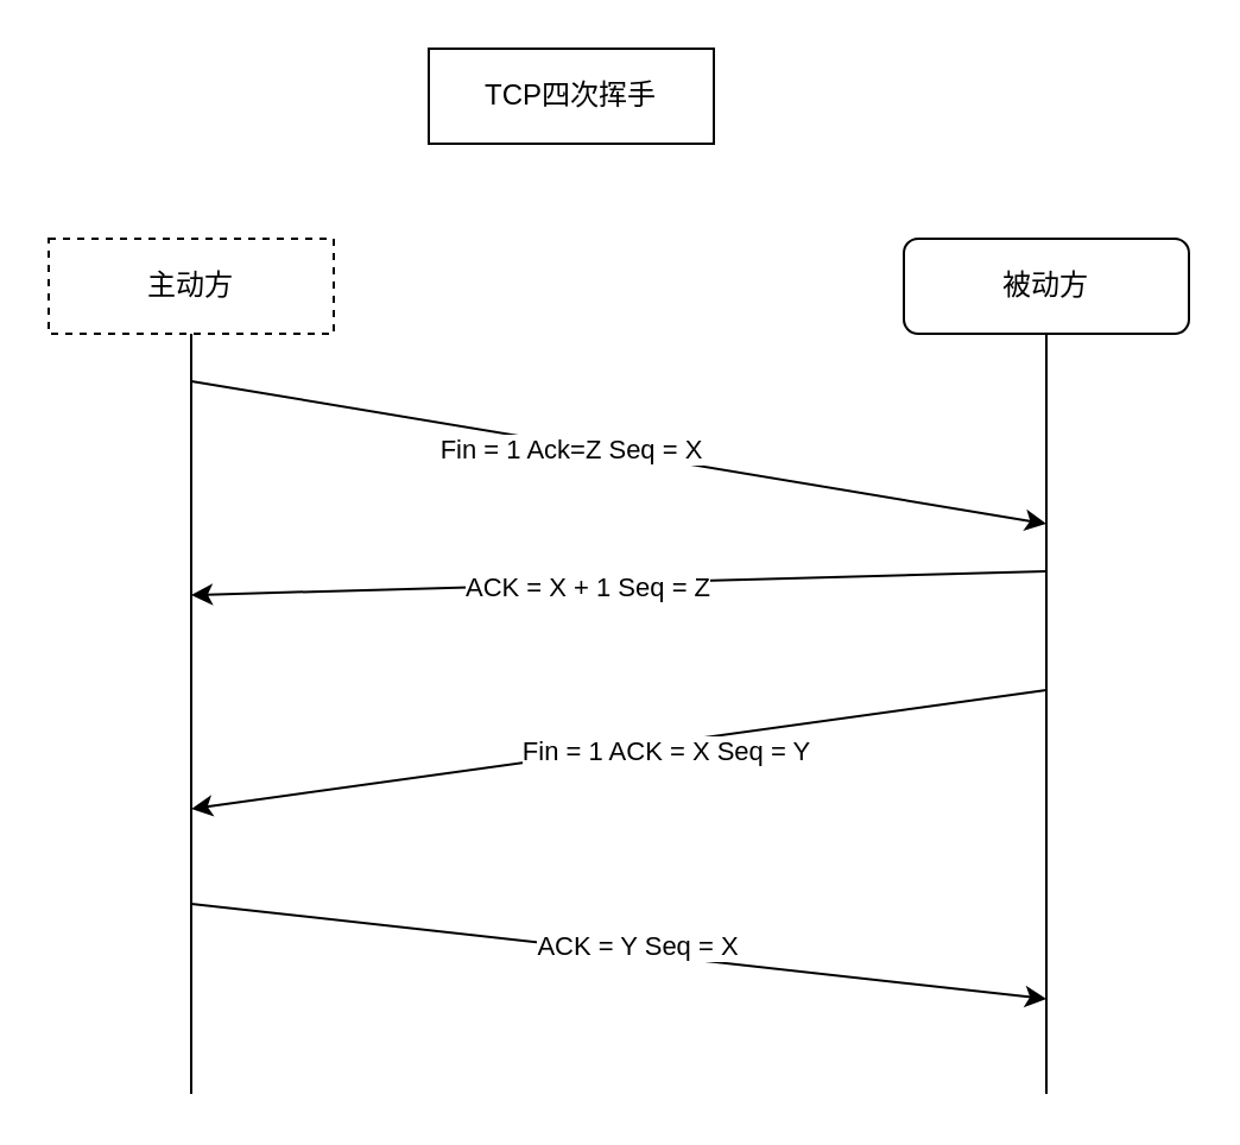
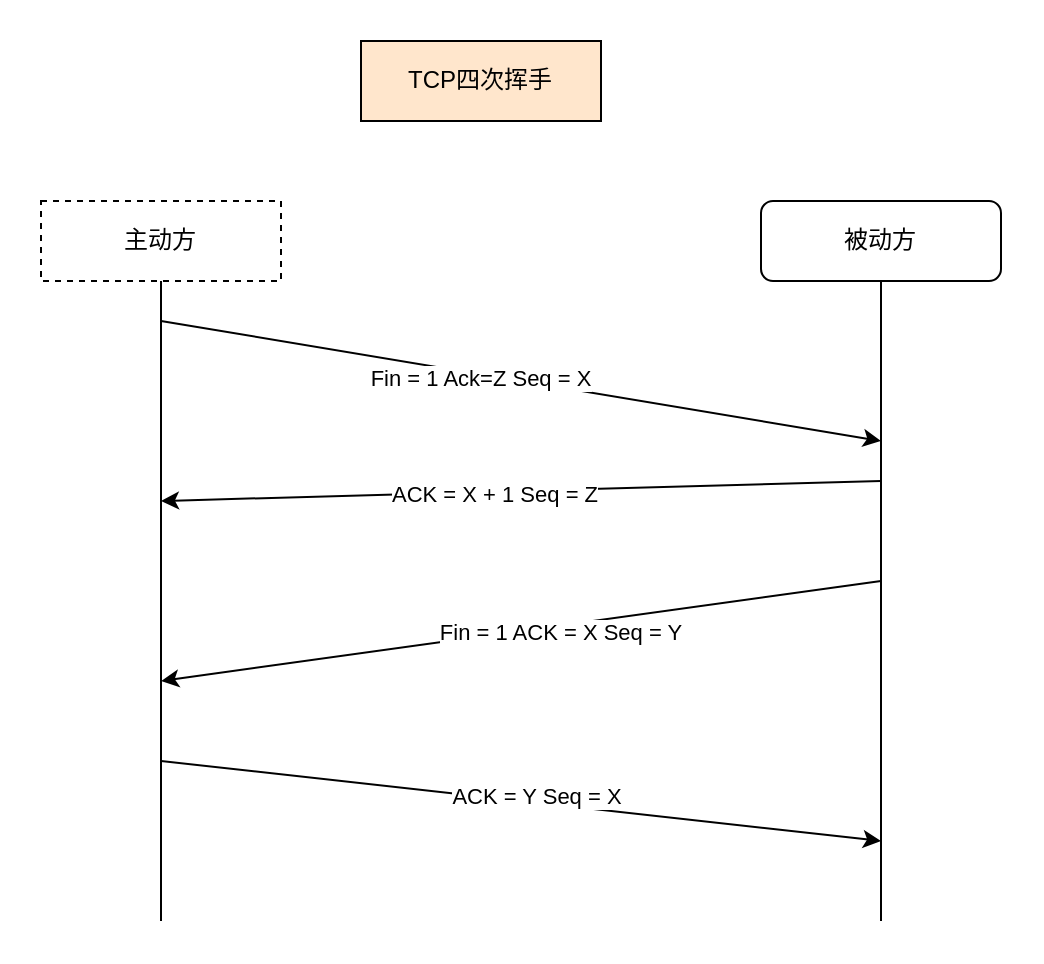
  <mxCell id="0" />
  <mxCell id="1" parent="0" />
  <mxCell id="2" value="主动方" style="rounded=0;whiteSpace=wrap;html=1;dashed=1;" vertex="1" parent="1"><mxGeometry x="20" y="100" width="120" height="40" as="geometry" /></mxCell>
  <mxCell id="3" value="被动方" style="whiteSpace=wrap;html=1;rounded=1;" vertex="1" parent="1"><mxGeometry x="380" y="100" width="120" height="40" as="geometry" /></mxCell>
- <mxCell id="4" value="TCP四次挥手" style="rounded=0;whiteSpace=wrap;html=1;" vertex="1" parent="1"><mxGeometry x="180" y="20" width="120" height="40" as="geometry" /></mxCell>
+ <mxCell id="4" value="TCP四次挥手" style="rounded=0;whiteSpace=wrap;html=1;fillColor=#ffe6cc;" vertex="1" parent="1"><mxGeometry x="180" y="20" width="120" height="40" as="geometry" /></mxCell>
  <mxCell id="5" value="" style="endArrow=none;html=1;entryX=0.5;entryY=1;entryDx=0;entryDy=0;" edge="1" parent="1" target="2"><mxGeometry width="50" height="50" relative="1" as="geometry"><mxPoint x="80" y="460" as="sourcePoint" /><mxPoint x="260" y="210" as="targetPoint" /></mxGeometry></mxCell>
  <mxCell id="6" value="" style="endArrow=none;html=1;entryX=0.5;entryY=1;entryDx=0;entryDy=0;" edge="1" parent="1" target="3"><mxGeometry width="50" height="50" relative="1" as="geometry"><mxPoint x="440" y="460" as="sourcePoint" /><mxPoint x="90" y="150" as="targetPoint" /></mxGeometry></mxCell>
  <mxCell id="7" value="" style="endArrow=classic;html=1;" edge="1" parent="1"><mxGeometry width="50" height="50" relative="1" as="geometry"><mxPoint x="80" y="160" as="sourcePoint" /><mxPoint x="440" y="220" as="targetPoint" /></mxGeometry></mxCell>
  <mxCell id="8" value="Fin = 1 Ack=Z Seq = X" style="edgeLabel;html=1;align=center;verticalAlign=middle;resizable=0;points=[];" vertex="1" connectable="0" parent="7"><mxGeometry x="-0.114" y="-2" relative="1" as="geometry"><mxPoint as="offset" /></mxGeometry></mxCell>
  <mxCell id="9" value="" style="endArrow=classic;html=1;" edge="1" parent="1"><mxGeometry width="50" height="50" relative="1" as="geometry"><mxPoint x="440" y="240" as="sourcePoint" /><mxPoint x="80" y="250" as="targetPoint" /></mxGeometry></mxCell>
  <mxCell id="10" value="ACK&amp;nbsp;= X + 1 Seq = Z" style="edgeLabel;html=1;align=center;verticalAlign=middle;resizable=0;points=[];" vertex="1" connectable="0" parent="9"><mxGeometry x="0.078" y="1" relative="1" as="geometry"><mxPoint as="offset" /></mxGeometry></mxCell>
  <mxCell id="11" value="" style="endArrow=classic;html=1;" edge="1" parent="1"><mxGeometry width="50" height="50" relative="1" as="geometry"><mxPoint x="440" y="290" as="sourcePoint" /><mxPoint x="80" y="340" as="targetPoint" /></mxGeometry></mxCell>
  <mxCell id="12" value="Fin = 1 ACK = X Seq = Y" style="edgeLabel;html=1;align=center;verticalAlign=middle;resizable=0;points=[];" vertex="1" connectable="0" parent="11"><mxGeometry x="-0.109" y="3" relative="1" as="geometry"><mxPoint as="offset" /></mxGeometry></mxCell>
  <mxCell id="13" value="" style="endArrow=classic;html=1;" edge="1" parent="1"><mxGeometry width="50" height="50" relative="1" as="geometry"><mxPoint x="80" y="380" as="sourcePoint" /><mxPoint x="440" y="420" as="targetPoint" /></mxGeometry></mxCell>
  <mxCell id="14" value="ACK = Y Seq = X" style="edgeLabel;html=1;align=center;verticalAlign=middle;resizable=0;points=[];" vertex="1" connectable="0" parent="1"><mxGeometry x="289.953" y="325.258" as="geometry"><mxPoint x="-22" y="72" as="offset" /></mxGeometry></mxCell>
